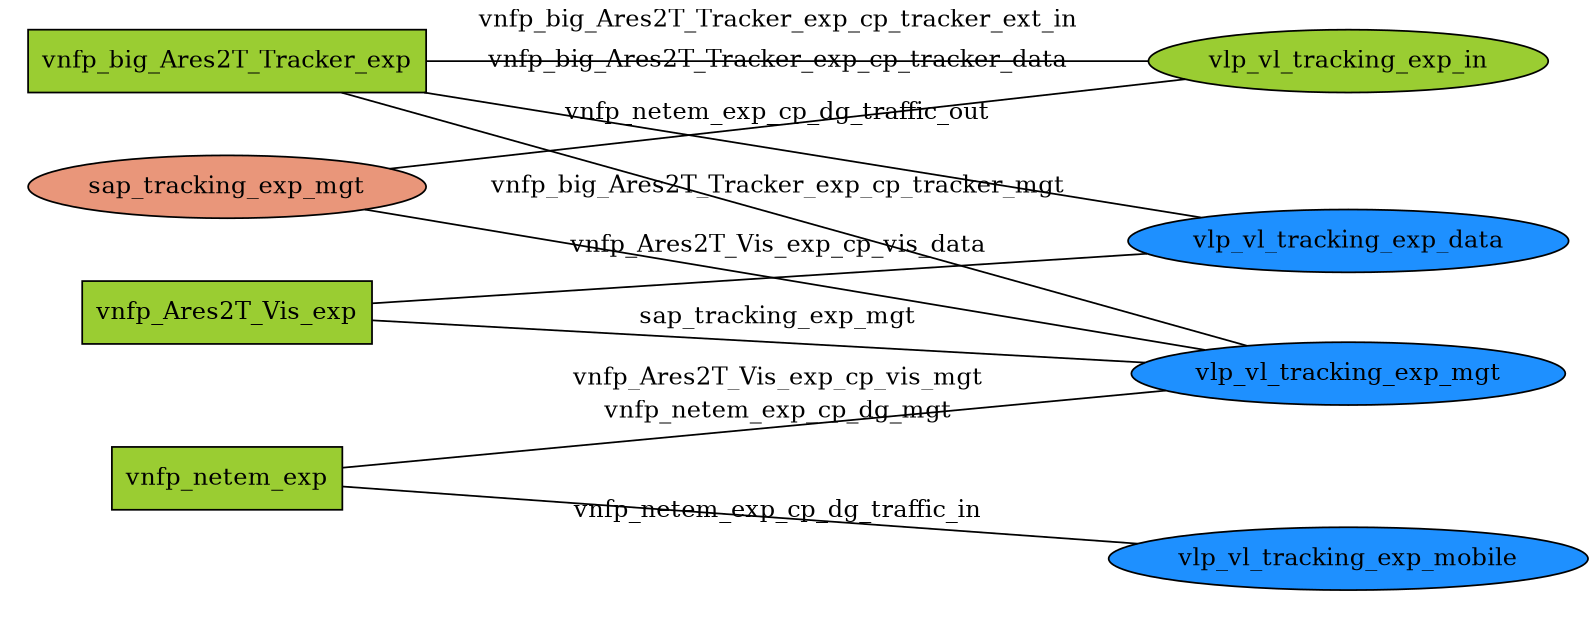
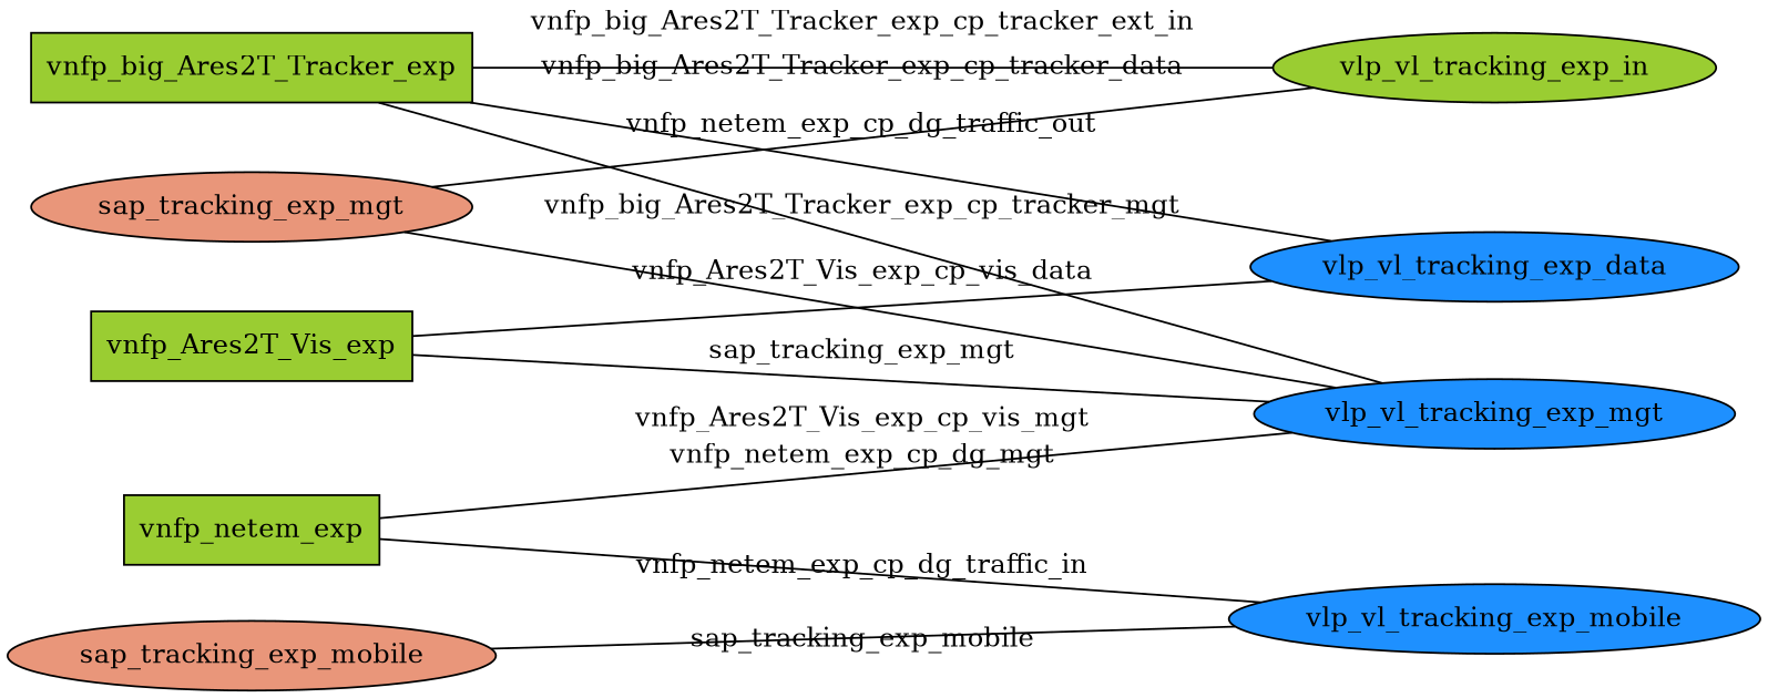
  strict graph {
    mindist=2.0
    rankdir=LR
    splines=false
    node [fillcolor=yellowgreen shape=oval style=filled]
    n1 [label=vnfp_big_Ares2T_Tracker_exp shape=box]
    n2 [fillcolor=dodgerblue label=vlp_vl_tracking_exp_mgt]
    n3 [label=vlp_vl_tracking_exp_in]
    n4 [fillcolor=dodgerblue label=vlp_vl_tracking_exp_data]
    n5 [label=vnfp_Ares2T_Vis_exp shape=box]
    n6 [label=vnfp_netem_exp shape=box]
    n7 [fillcolor=dodgerblue label=vlp_vl_tracking_exp_mobile]
+   n8 [fillcolor=darksalmon label=sap_tracking_exp_mobile]
    n9 [fillcolor=darksalmon label=sap_tracking_exp_mgt]
    n1 -- n2 [label=vnfp_big_Ares2T_Tracker_exp_cp_tracker_mgt]
    n1 -- n3 [label=vnfp_big_Ares2T_Tracker_exp_cp_tracker_ext_in]
    n1 -- n4 [label=vnfp_big_Ares2T_Tracker_exp_cp_tracker_data]
    n5 -- n2 [label=vnfp_Ares2T_Vis_exp_cp_vis_mgt]
    n5 -- n4 [label=vnfp_Ares2T_Vis_exp_cp_vis_data]
    n6 -- n2 [label=vnfp_netem_exp_cp_dg_mgt]
    n6 -- n7 [label=vnfp_netem_exp_cp_dg_traffic_in]
+   n8 -- n7 [label=sap_tracking_exp_mobile]
    n9 -- n2 [label=sap_tracking_exp_mgt]
    n9 -- n3 [label=vnfp_netem_exp_cp_dg_traffic_out]
  }
